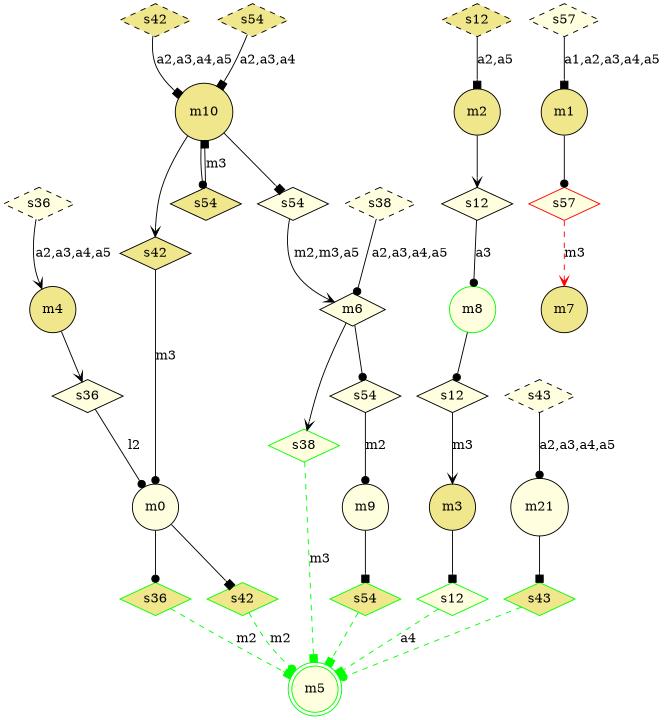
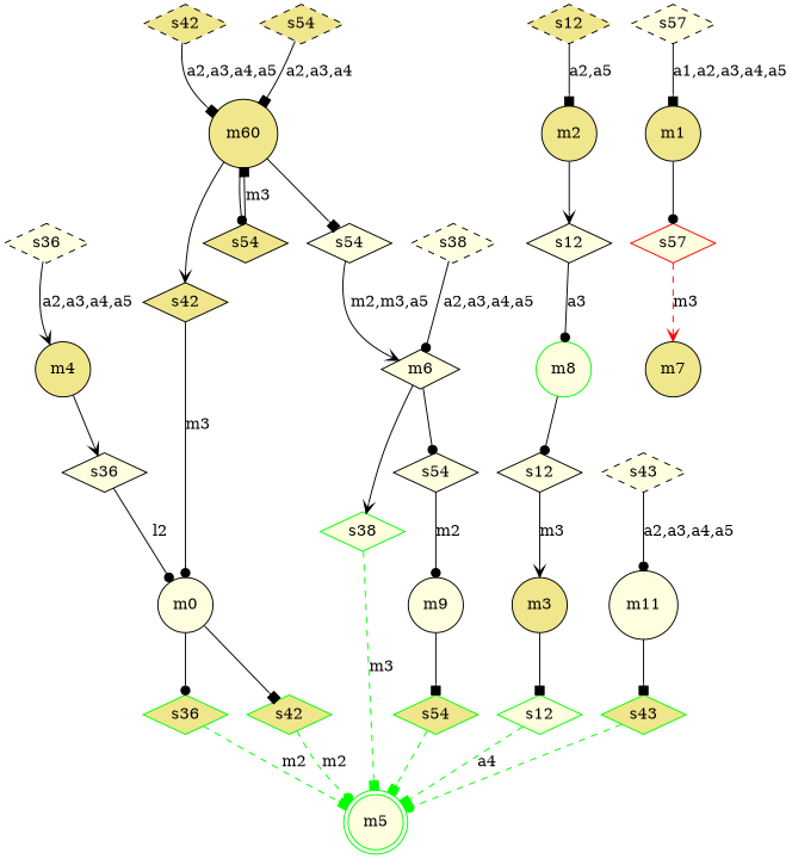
  digraph {
    node [fillcolor=lightyellow shape=diamond style=filled]
    edge [arrowhead=box]
    m9 [shape=circle]
    n2 [color=green fillcolor=khaki label=s54]
    m5 [color=green shape=doublecircle]
    m8 [color=green shape=circle]
    n5 [label=s12]
    m3 [fillcolor=khaki shape=circle]
    n7 [color=green label=s38]
    m6
    n9 [label=s54]
-   m10 [fillcolor=khaki shape=circle]
+   m10 [fillcolor=khaki shape=circle label=m60]
    n11 [fillcolor=khaki label=s42]
    n12 [fillcolor=khaki label=s54]
    n13 [label=s54]
    m0 [shape=circle]
    n15 [color=green fillcolor=khaki label=s36]
    n16 [color=green fillcolor=khaki label=s42]
    m2 [fillcolor=khaki shape=circle]
    n18 [label=s12]
    n19 [color=green label=s12]
    m1 [fillcolor=khaki shape=circle]
    n21 [color=red label=s57]
    m7 [fillcolor=khaki shape=circle]
    m4 [fillcolor=khaki shape=circle]
    n24 [label=s36]
-   m11 [shape=circle label=m21]
+   m11 [shape=circle]
    n26 [color=green fillcolor=khaki label=s43]
    n27 [fillcolor=khaki label=s12 style="dashed,filled"]
    n28 [label=s36 style="dashed,filled"]
    n29 [label=s38 style="dashed,filled"]
    n30 [fillcolor=khaki label=s42 style="dashed,filled"]
    n31 [label=s43 style="dashed,filled"]
    n32 [fillcolor=khaki label=s54 style="dashed,filled"]
    n33 [label=s57 style="dashed,filled"]
    m9 -> n2
    n2 -> m5 [color=green style=dashed]
    m8 -> n5 [arrowhead=dot]
    n5 -> m3 [arrowhead=vee label=m3]
    m3 -> n19
    n7 -> m5 [color=green label=m3 style=dashed]
    m6 -> n7 [arrowhead=vee]
    m6 -> n9 [arrowhead=dot]
    n9 -> m9 [arrowhead=dot label=m2]
    m10 -> n11 [arrowhead=vee]
    m10 -> n12 [arrowhead=dot]
    m10 -> n13
    n11 -> m0 [arrowhead=dot label=m3]
    n12 -> m10 [label=m3]
    n13 -> m6 [arrowhead=vee label="m2,m3,a5"]
    m0 -> n15 [arrowhead=dot]
    m0 -> n16
    n15 -> m5 [color=green label=m2 style=dashed]
    n16 -> m5 [arrowhead=dot color=green label=m2 style=dashed]
    m2 -> n18 [arrowhead=vee]
    n18 -> m8 [arrowhead=dot label=a3]
    n19 -> m5 [color=green label=a4 style=dashed]
    m1 -> n21 [arrowhead=dot]
    n21 -> m7 [arrowhead=vee color=red label=m3 style=dashed]
    m4 -> n24 [arrowhead=vee]
    n24 -> m0 [arrowhead=dot label=l2]
    m11 -> n26
    n26 -> m5 [arrowhead=dot color=green style=dashed]
    n27 -> m2 [label="a2,a5"]
    n28 -> m4 [arrowhead=vee label="a2,a3,a4,a5"]
    n29 -> m6 [arrowhead=dot label="a2,a3,a4,a5"]
    n30 -> m10 [label="a2,a3,a4,a5"]
    n31 -> m11 [arrowhead=dot label="a2,a3,a4,a5"]
    n32 -> m10 [label="a2,a3,a4"]
    n33 -> m1 [label="a1,a2,a3,a4,a5"]
  }
